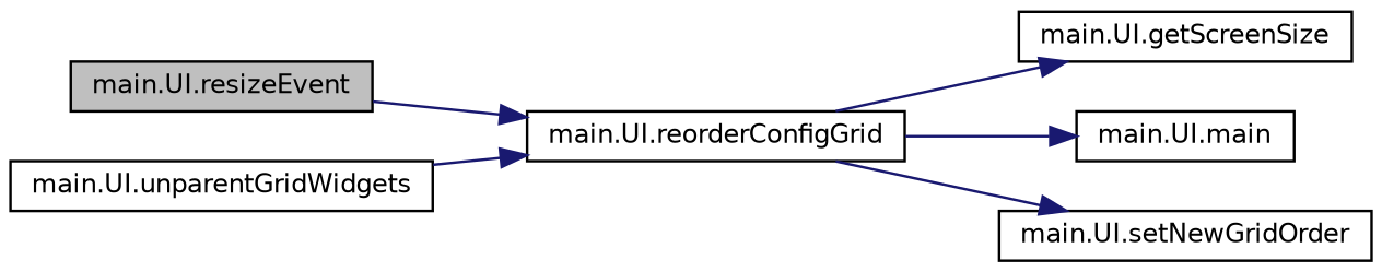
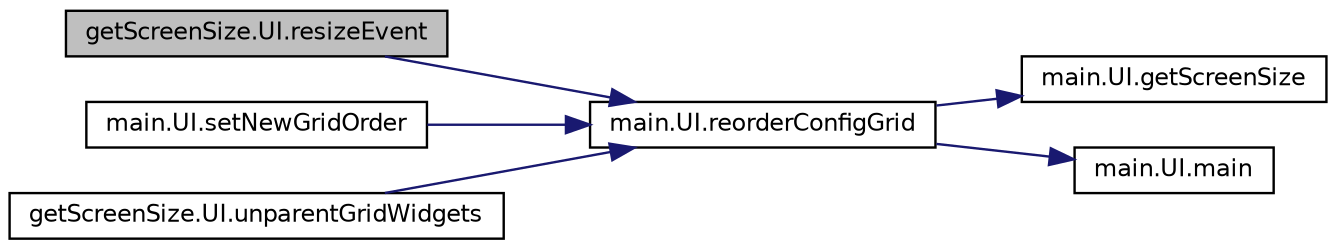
  digraph {
    rankdir=LR
    node [color=black fillcolor=white fontname=Helvetica fontsize=10 shape=record style=filled]
    edge [color=midnightblue fontname=Helvetica fontsize=10 labelfontname=Helvetica labelfontsize=10 style=solid]
-   n1 [fillcolor=grey75 fontcolor=black height=0.2 label="main.UI.resizeEvent" width=0.4]
+   n1 [fillcolor=grey75 fontcolor=black height=0.2 label="getScreenSize.UI.resizeEvent" width=0.4]
    n2 [height=0.2 label="main.UI.reorderConfigGrid" width=0.4]
    n3 [height=0.2 label="main.UI.getScreenSize" width=0.4]
    n4 [height=0.2 label="main.UI.main" width=0.4]
    n5 [height=0.2 label="main.UI.setNewGridOrder" width=0.4]
-   n6 [height=0.2 label="main.UI.unparentGridWidgets" width=0.4]
+   n6 [height=0.2 label="getScreenSize.UI.unparentGridWidgets" width=0.4]
    n1 -> n2
    n2 -> n3
    n2 -> n4
-   n2 -> n5
+   n5 -> n2
    n6 -> n2
  }
